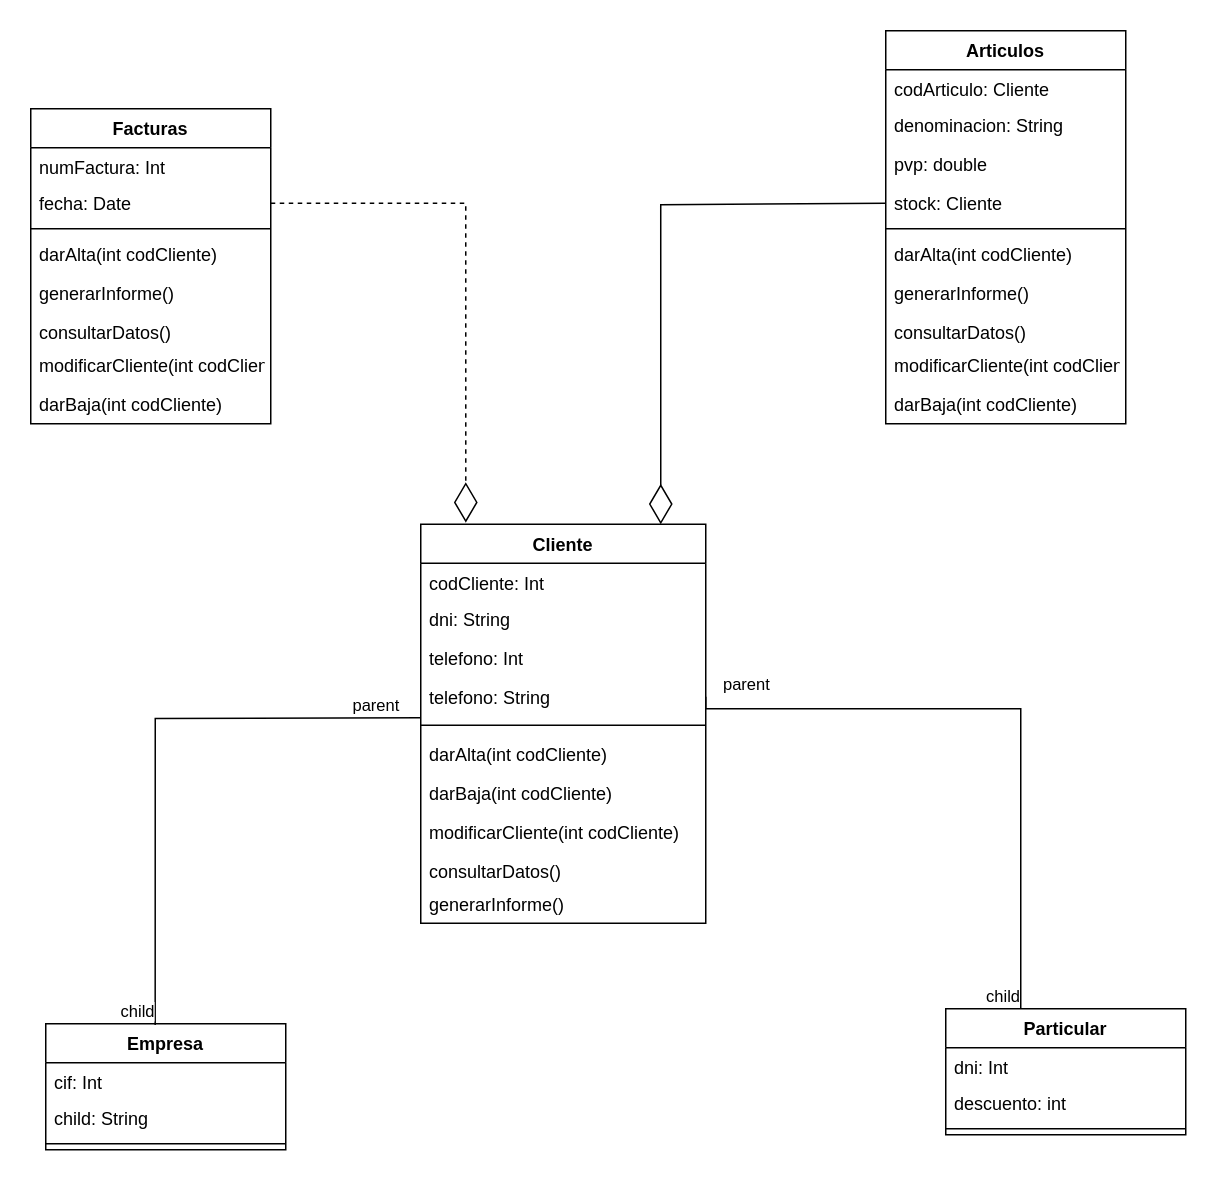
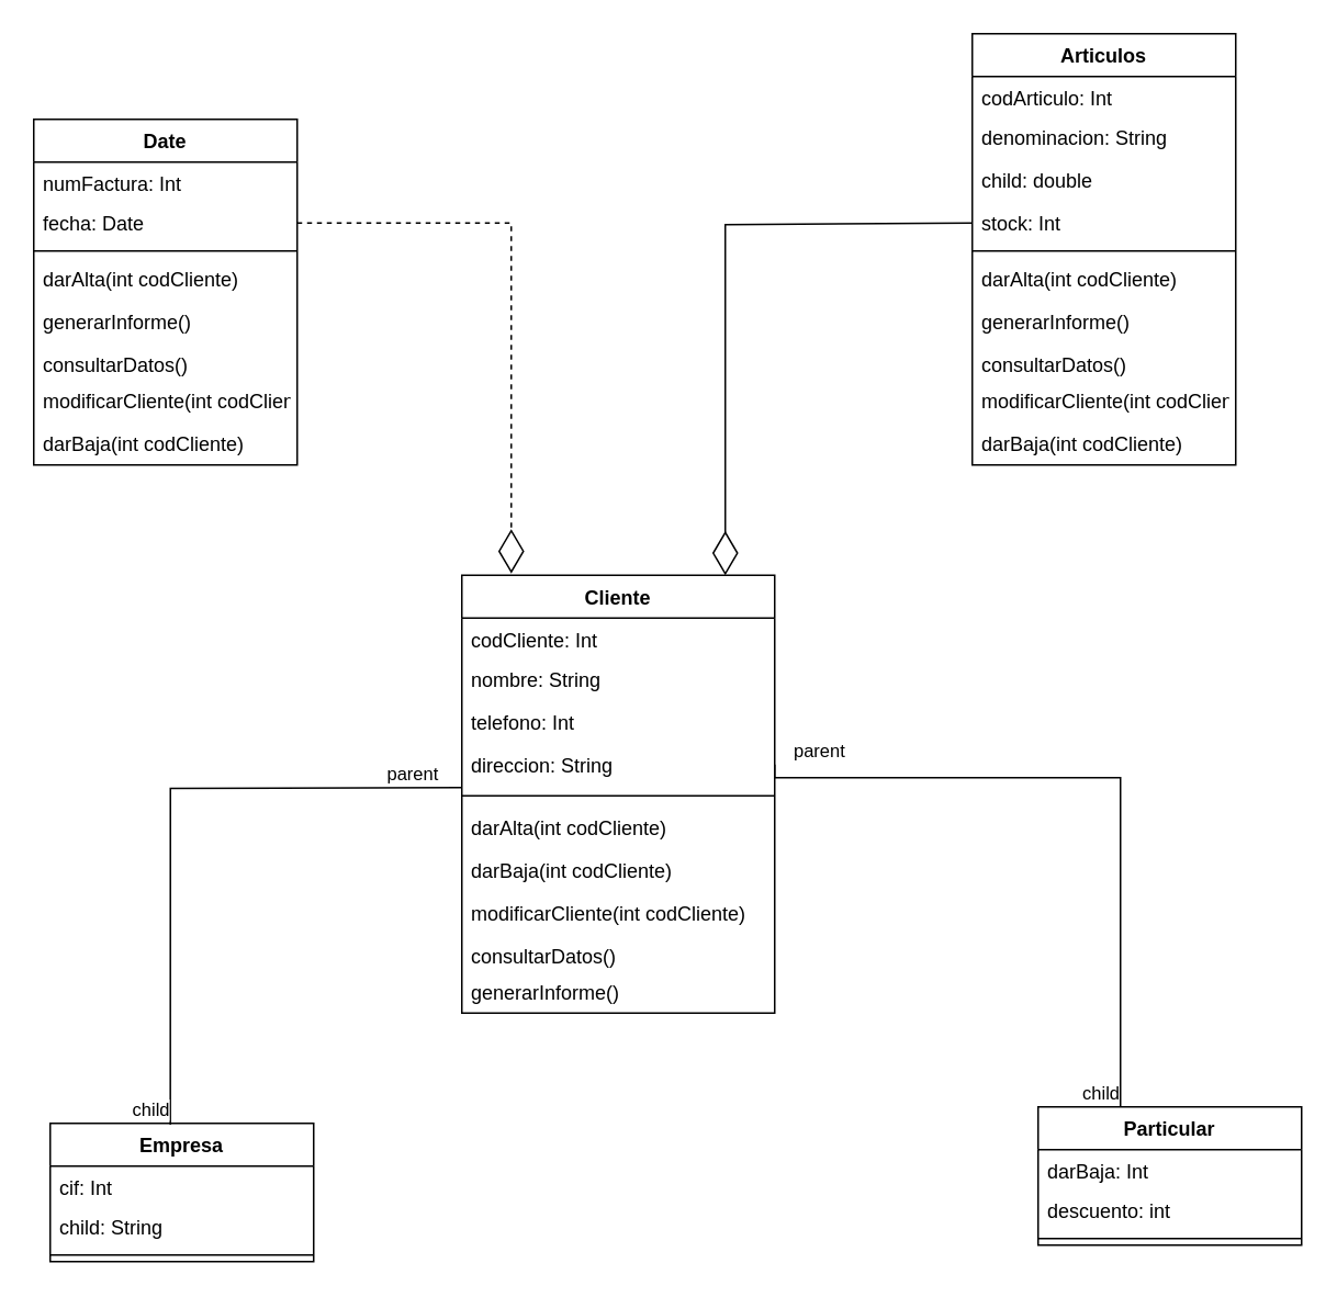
  <mxCell id="0" />
  <mxCell id="1" parent="0" />
- <mxCell id="2" value="Facturas" style="swimlane;fontStyle=1;align=center;verticalAlign=top;childLayout=stackLayout;horizontal=1;startSize=26;horizontalStack=0;resizeParent=1;resizeParentMax=0;resizeLast=0;collapsible=1;marginBottom=0;" parent="1" vertex="1"><mxGeometry x="20" y="72" width="160" height="210" as="geometry" /></mxCell>
+ <mxCell id="2" value="Date" style="swimlane;fontStyle=1;align=center;verticalAlign=top;childLayout=stackLayout;horizontal=1;startSize=26;horizontalStack=0;resizeParent=1;resizeParentMax=0;resizeLast=0;collapsible=1;marginBottom=0;" parent="1" vertex="1"><mxGeometry x="20" y="72" width="160" height="210" as="geometry" /></mxCell>
  <mxCell id="3" value="numFactura: Int" style="text;strokeColor=none;fillColor=none;align=left;verticalAlign=top;spacingLeft=4;spacingRight=4;overflow=hidden;rotatable=0;points=[[0,0.5],[1,0.5]];portConstraint=eastwest;" parent="2" vertex="1"><mxGeometry y="26" width="160" height="24" as="geometry" /></mxCell>
  <mxCell id="4" value="fecha: Date" style="text;strokeColor=none;fillColor=none;align=left;verticalAlign=top;spacingLeft=4;spacingRight=4;overflow=hidden;rotatable=0;points=[[0,0.5],[1,0.5]];portConstraint=eastwest;" parent="2" vertex="1"><mxGeometry y="50" width="160" height="26" as="geometry" /></mxCell>
  <mxCell id="5" value="" style="line;strokeWidth=1;fillColor=none;align=left;verticalAlign=middle;spacingTop=-1;spacingLeft=3;spacingRight=3;rotatable=0;labelPosition=right;points=[];portConstraint=eastwest;strokeColor=inherit;" parent="2" vertex="1"><mxGeometry y="76" width="160" height="8" as="geometry" /></mxCell>
  <mxCell id="6" value="darAlta(int codCliente)" style="text;strokeColor=none;fillColor=none;align=left;verticalAlign=top;spacingLeft=4;spacingRight=4;overflow=hidden;rotatable=0;points=[[0,0.5],[1,0.5]];portConstraint=eastwest;" parent="2" vertex="1"><mxGeometry y="84" width="160" height="26" as="geometry" /></mxCell>
  <mxCell id="7" value="generarInforme()" style="text;strokeColor=none;fillColor=none;align=left;verticalAlign=top;spacingLeft=4;spacingRight=4;overflow=hidden;rotatable=0;points=[[0,0.5],[1,0.5]];portConstraint=eastwest;" parent="2" vertex="1"><mxGeometry y="110" width="160" height="26" as="geometry" /></mxCell>
  <mxCell id="8" value="consultarDatos()" style="text;strokeColor=none;fillColor=none;align=left;verticalAlign=top;spacingLeft=4;spacingRight=4;overflow=hidden;rotatable=0;points=[[0,0.5],[1,0.5]];portConstraint=eastwest;" parent="2" vertex="1"><mxGeometry y="136" width="160" height="22" as="geometry" /></mxCell>
  <mxCell id="9" value="modificarCliente(int codCliente)" style="text;strokeColor=none;fillColor=none;align=left;verticalAlign=top;spacingLeft=4;spacingRight=4;overflow=hidden;rotatable=0;points=[[0,0.5],[1,0.5]];portConstraint=eastwest;" parent="2" vertex="1"><mxGeometry y="158" width="160" height="26" as="geometry" /></mxCell>
  <mxCell id="10" value="darBaja(int codCliente)" style="text;strokeColor=none;fillColor=none;align=left;verticalAlign=top;spacingLeft=4;spacingRight=4;overflow=hidden;rotatable=0;points=[[0,0.5],[1,0.5]];portConstraint=eastwest;" parent="2" vertex="1"><mxGeometry y="184" width="160" height="26" as="geometry" /></mxCell>
  <mxCell id="11" value="Articulos" style="swimlane;fontStyle=1;align=center;verticalAlign=top;childLayout=stackLayout;horizontal=1;startSize=26;horizontalStack=0;resizeParent=1;resizeParentMax=0;resizeLast=0;collapsible=1;marginBottom=0;" parent="1" vertex="1"><mxGeometry x="590" y="20" width="160" height="262" as="geometry" /></mxCell>
- <mxCell id="12" value="codArticulo: Cliente" style="text;strokeColor=none;fillColor=none;align=left;verticalAlign=top;spacingLeft=4;spacingRight=4;overflow=hidden;rotatable=0;points=[[0,0.5],[1,0.5]];portConstraint=eastwest;" parent="11" vertex="1"><mxGeometry y="26" width="160" height="24" as="geometry" /></mxCell>
+ <mxCell id="12" value="codArticulo: Int" style="text;strokeColor=none;fillColor=none;align=left;verticalAlign=top;spacingLeft=4;spacingRight=4;overflow=hidden;rotatable=0;points=[[0,0.5],[1,0.5]];portConstraint=eastwest;" parent="11" vertex="1"><mxGeometry y="26" width="160" height="24" as="geometry" /></mxCell>
  <mxCell id="13" value="denominacion: String" style="text;strokeColor=none;fillColor=none;align=left;verticalAlign=top;spacingLeft=4;spacingRight=4;overflow=hidden;rotatable=0;points=[[0,0.5],[1,0.5]];portConstraint=eastwest;" parent="11" vertex="1"><mxGeometry y="50" width="160" height="26" as="geometry" /></mxCell>
- <mxCell id="14" value="pvp: double" style="text;strokeColor=none;fillColor=none;align=left;verticalAlign=top;spacingLeft=4;spacingRight=4;overflow=hidden;rotatable=0;points=[[0,0.5],[1,0.5]];portConstraint=eastwest;" parent="11" vertex="1"><mxGeometry y="76" width="160" height="26" as="geometry" /></mxCell>
- <mxCell id="15" value="stock: Cliente" style="text;strokeColor=none;fillColor=none;align=left;verticalAlign=top;spacingLeft=4;spacingRight=4;overflow=hidden;rotatable=0;points=[[0,0.5],[1,0.5]];portConstraint=eastwest;" parent="11" vertex="1"><mxGeometry y="102" width="160" height="26" as="geometry" /></mxCell>
+ <mxCell id="14" value="child: double" style="text;strokeColor=none;fillColor=none;align=left;verticalAlign=top;spacingLeft=4;spacingRight=4;overflow=hidden;rotatable=0;points=[[0,0.5],[1,0.5]];portConstraint=eastwest;" parent="11" vertex="1"><mxGeometry y="76" width="160" height="26" as="geometry" /></mxCell>
+ <mxCell id="15" value="stock: Int" style="text;strokeColor=none;fillColor=none;align=left;verticalAlign=top;spacingLeft=4;spacingRight=4;overflow=hidden;rotatable=0;points=[[0,0.5],[1,0.5]];portConstraint=eastwest;" parent="11" vertex="1"><mxGeometry y="102" width="160" height="26" as="geometry" /></mxCell>
  <mxCell id="16" value="" style="line;strokeWidth=1;fillColor=none;align=left;verticalAlign=middle;spacingTop=-1;spacingLeft=3;spacingRight=3;rotatable=0;labelPosition=right;points=[];portConstraint=eastwest;strokeColor=inherit;" parent="11" vertex="1"><mxGeometry y="128" width="160" height="8" as="geometry" /></mxCell>
  <mxCell id="17" value="darAlta(int codCliente)" style="text;strokeColor=none;fillColor=none;align=left;verticalAlign=top;spacingLeft=4;spacingRight=4;overflow=hidden;rotatable=0;points=[[0,0.5],[1,0.5]];portConstraint=eastwest;" parent="11" vertex="1"><mxGeometry y="136" width="160" height="26" as="geometry" /></mxCell>
  <mxCell id="18" value="generarInforme()" style="text;strokeColor=none;fillColor=none;align=left;verticalAlign=top;spacingLeft=4;spacingRight=4;overflow=hidden;rotatable=0;points=[[0,0.5],[1,0.5]];portConstraint=eastwest;" parent="11" vertex="1"><mxGeometry y="162" width="160" height="26" as="geometry" /></mxCell>
  <mxCell id="19" value="consultarDatos()" style="text;strokeColor=none;fillColor=none;align=left;verticalAlign=top;spacingLeft=4;spacingRight=4;overflow=hidden;rotatable=0;points=[[0,0.5],[1,0.5]];portConstraint=eastwest;" parent="11" vertex="1"><mxGeometry y="188" width="160" height="22" as="geometry" /></mxCell>
  <mxCell id="20" value="modificarCliente(int codCliente)" style="text;strokeColor=none;fillColor=none;align=left;verticalAlign=top;spacingLeft=4;spacingRight=4;overflow=hidden;rotatable=0;points=[[0,0.5],[1,0.5]];portConstraint=eastwest;" parent="11" vertex="1"><mxGeometry y="210" width="160" height="26" as="geometry" /></mxCell>
  <mxCell id="21" value="darBaja(int codCliente)" style="text;strokeColor=none;fillColor=none;align=left;verticalAlign=top;spacingLeft=4;spacingRight=4;overflow=hidden;rotatable=0;points=[[0,0.5],[1,0.5]];portConstraint=eastwest;" parent="11" vertex="1"><mxGeometry y="236" width="160" height="26" as="geometry" /></mxCell>
  <mxCell id="22" value="Cliente" style="swimlane;fontStyle=1;align=center;verticalAlign=top;childLayout=stackLayout;horizontal=1;startSize=26;horizontalStack=0;resizeParent=1;resizeParentMax=0;resizeLast=0;collapsible=1;marginBottom=0;" parent="1" vertex="1"><mxGeometry x="280" y="349" width="190" height="266" as="geometry" /></mxCell>
  <mxCell id="23" value="codCliente: Int" style="text;strokeColor=none;fillColor=none;align=left;verticalAlign=top;spacingLeft=4;spacingRight=4;overflow=hidden;rotatable=0;points=[[0,0.5],[1,0.5]];portConstraint=eastwest;" parent="22" vertex="1"><mxGeometry y="26" width="190" height="24" as="geometry" /></mxCell>
- <mxCell id="24" value="dni: String" style="text;strokeColor=none;fillColor=none;align=left;verticalAlign=top;spacingLeft=4;spacingRight=4;overflow=hidden;rotatable=0;points=[[0,0.5],[1,0.5]];portConstraint=eastwest;" parent="22" vertex="1"><mxGeometry y="50" width="190" height="26" as="geometry" /></mxCell>
+ <mxCell id="24" value="nombre: String" style="text;strokeColor=none;fillColor=none;align=left;verticalAlign=top;spacingLeft=4;spacingRight=4;overflow=hidden;rotatable=0;points=[[0,0.5],[1,0.5]];portConstraint=eastwest;" parent="22" vertex="1"><mxGeometry y="50" width="190" height="26" as="geometry" /></mxCell>
  <mxCell id="25" value="telefono: Int" style="text;strokeColor=none;fillColor=none;align=left;verticalAlign=top;spacingLeft=4;spacingRight=4;overflow=hidden;rotatable=0;points=[[0,0.5],[1,0.5]];portConstraint=eastwest;" parent="22" vertex="1"><mxGeometry y="76" width="190" height="26" as="geometry" /></mxCell>
- <mxCell id="26" value="telefono: String" style="text;strokeColor=none;fillColor=none;align=left;verticalAlign=top;spacingLeft=4;spacingRight=4;overflow=hidden;rotatable=0;points=[[0,0.5],[1,0.5]];portConstraint=eastwest;" parent="22" vertex="1"><mxGeometry y="102" width="190" height="26" as="geometry" /></mxCell>
+ <mxCell id="26" value="direccion: String" style="text;strokeColor=none;fillColor=none;align=left;verticalAlign=top;spacingLeft=4;spacingRight=4;overflow=hidden;rotatable=0;points=[[0,0.5],[1,0.5]];portConstraint=eastwest;" parent="22" vertex="1"><mxGeometry y="102" width="190" height="26" as="geometry" /></mxCell>
  <mxCell id="27" value="" style="line;strokeWidth=1;fillColor=none;align=left;verticalAlign=middle;spacingTop=-1;spacingLeft=3;spacingRight=3;rotatable=0;labelPosition=right;points=[];portConstraint=eastwest;strokeColor=inherit;" parent="22" vertex="1"><mxGeometry y="128" width="190" height="12" as="geometry" /></mxCell>
  <mxCell id="28" value="darAlta(int codCliente)" style="text;strokeColor=none;fillColor=none;align=left;verticalAlign=top;spacingLeft=4;spacingRight=4;overflow=hidden;rotatable=0;points=[[0,0.5],[1,0.5]];portConstraint=eastwest;" parent="22" vertex="1"><mxGeometry y="140" width="190" height="26" as="geometry" /></mxCell>
  <mxCell id="29" value="darBaja(int codCliente)" style="text;strokeColor=none;fillColor=none;align=left;verticalAlign=top;spacingLeft=4;spacingRight=4;overflow=hidden;rotatable=0;points=[[0,0.5],[1,0.5]];portConstraint=eastwest;" parent="22" vertex="1"><mxGeometry y="166" width="190" height="26" as="geometry" /></mxCell>
  <mxCell id="30" value="modificarCliente(int codCliente)" style="text;strokeColor=none;fillColor=none;align=left;verticalAlign=top;spacingLeft=4;spacingRight=4;overflow=hidden;rotatable=0;points=[[0,0.5],[1,0.5]];portConstraint=eastwest;" parent="22" vertex="1"><mxGeometry y="192" width="190" height="26" as="geometry" /></mxCell>
  <mxCell id="31" value="consultarDatos()" style="text;strokeColor=none;fillColor=none;align=left;verticalAlign=top;spacingLeft=4;spacingRight=4;overflow=hidden;rotatable=0;points=[[0,0.5],[1,0.5]];portConstraint=eastwest;" parent="22" vertex="1"><mxGeometry y="218" width="190" height="22" as="geometry" /></mxCell>
  <mxCell id="32" value="generarInforme()" style="text;strokeColor=none;fillColor=none;align=left;verticalAlign=top;spacingLeft=4;spacingRight=4;overflow=hidden;rotatable=0;points=[[0,0.5],[1,0.5]];portConstraint=eastwest;" parent="22" vertex="1"><mxGeometry y="240" width="190" height="26" as="geometry" /></mxCell>
  <mxCell id="33" value="Particular" style="swimlane;fontStyle=1;align=center;verticalAlign=top;childLayout=stackLayout;horizontal=1;startSize=26;horizontalStack=0;resizeParent=1;resizeParentMax=0;resizeLast=0;collapsible=1;marginBottom=0;" parent="1" vertex="1"><mxGeometry x="630" y="672" width="160" height="84" as="geometry" /></mxCell>
- <mxCell id="34" value="dni: Int" style="text;strokeColor=none;fillColor=none;align=left;verticalAlign=top;spacingLeft=4;spacingRight=4;overflow=hidden;rotatable=0;points=[[0,0.5],[1,0.5]];portConstraint=eastwest;" parent="33" vertex="1"><mxGeometry y="26" width="160" height="24" as="geometry" /></mxCell>
+ <mxCell id="34" value="darBaja: Int" style="text;strokeColor=none;fillColor=none;align=left;verticalAlign=top;spacingLeft=4;spacingRight=4;overflow=hidden;rotatable=0;points=[[0,0.5],[1,0.5]];portConstraint=eastwest;" parent="33" vertex="1"><mxGeometry y="26" width="160" height="24" as="geometry" /></mxCell>
  <mxCell id="35" value="descuento: int" style="text;strokeColor=none;fillColor=none;align=left;verticalAlign=top;spacingLeft=4;spacingRight=4;overflow=hidden;rotatable=0;points=[[0,0.5],[1,0.5]];portConstraint=eastwest;" parent="33" vertex="1"><mxGeometry y="50" width="160" height="26" as="geometry" /></mxCell>
  <mxCell id="36" value="" style="line;strokeWidth=1;fillColor=none;align=left;verticalAlign=middle;spacingTop=-1;spacingLeft=3;spacingRight=3;rotatable=0;labelPosition=right;points=[];portConstraint=eastwest;strokeColor=inherit;" parent="33" vertex="1"><mxGeometry y="76" width="160" height="8" as="geometry" /></mxCell>
  <mxCell id="37" value="Empresa" style="swimlane;fontStyle=1;align=center;verticalAlign=top;childLayout=stackLayout;horizontal=1;startSize=26;horizontalStack=0;resizeParent=1;resizeParentMax=0;resizeLast=0;collapsible=1;marginBottom=0;" parent="1" vertex="1"><mxGeometry x="30" y="682" width="160" height="84" as="geometry" /></mxCell>
  <mxCell id="38" value="cif: Int" style="text;strokeColor=none;fillColor=none;align=left;verticalAlign=top;spacingLeft=4;spacingRight=4;overflow=hidden;rotatable=0;points=[[0,0.5],[1,0.5]];portConstraint=eastwest;" parent="37" vertex="1"><mxGeometry y="26" width="160" height="24" as="geometry" /></mxCell>
  <mxCell id="39" value="child: String" style="text;strokeColor=none;fillColor=none;align=left;verticalAlign=top;spacingLeft=4;spacingRight=4;overflow=hidden;rotatable=0;points=[[0,0.5],[1,0.5]];portConstraint=eastwest;" parent="37" vertex="1"><mxGeometry y="50" width="160" height="26" as="geometry" /></mxCell>
  <mxCell id="40" value="" style="line;strokeWidth=1;fillColor=none;align=left;verticalAlign=middle;spacingTop=-1;spacingLeft=3;spacingRight=3;rotatable=0;labelPosition=right;points=[];portConstraint=eastwest;strokeColor=inherit;" parent="37" vertex="1"><mxGeometry y="76" width="160" height="8" as="geometry" /></mxCell>
  <mxCell id="41" value="" style="endArrow=none;html=1;edgeStyle=orthogonalEdgeStyle;rounded=0;exitX=-0.005;exitY=-0.115;exitDx=0;exitDy=0;exitPerimeter=0;entryX=0.456;entryY=0.009;entryDx=0;entryDy=0;entryPerimeter=0;" parent="1" target="37" edge="1"><mxGeometry relative="1" as="geometry"><mxPoint x="280" y="477.99" as="sourcePoint" /><mxPoint x="102.95" y="672" as="targetPoint" /></mxGeometry></mxCell>
  <mxCell id="42" value="parent" style="edgeLabel;resizable=0;html=1;align=left;verticalAlign=bottom;" parent="41" connectable="0" vertex="1"><mxGeometry x="-1" relative="1" as="geometry"><mxPoint x="-47" as="offset" /></mxGeometry></mxCell>
  <mxCell id="43" value="child" style="edgeLabel;resizable=0;html=1;align=right;verticalAlign=bottom;" parent="41" connectable="0" vertex="1"><mxGeometry x="1" relative="1" as="geometry" /></mxCell>
  <mxCell id="44" value="" style="endArrow=none;html=1;edgeStyle=orthogonalEdgeStyle;rounded=0;exitX=1;exitY=0.5;exitDx=0;exitDy=0;entryX=0.456;entryY=0.009;entryDx=0;entryDy=0;entryPerimeter=0;" parent="1" source="26" edge="1"><mxGeometry relative="1" as="geometry"><mxPoint x="857.04" y="467" as="sourcePoint" /><mxPoint x="680" y="672" as="targetPoint" /><Array as="points"><mxPoint x="470" y="472" /><mxPoint x="680" y="472" /></Array></mxGeometry></mxCell>
  <mxCell id="45" value="parent" style="edgeLabel;resizable=0;html=1;align=left;verticalAlign=bottom;" parent="44" connectable="0" vertex="1"><mxGeometry x="-1" relative="1" as="geometry"><mxPoint x="10" as="offset" /></mxGeometry></mxCell>
  <mxCell id="46" value="child" style="edgeLabel;resizable=0;html=1;align=right;verticalAlign=bottom;" parent="44" connectable="0" vertex="1"><mxGeometry x="1" relative="1" as="geometry" /></mxCell>
  <mxCell id="47" value="" style="endArrow=diamondThin;endFill=0;endSize=24;html=1;rounded=0;exitX=1;exitY=0.5;exitDx=0;exitDy=0;entryX=0.158;entryY=-0.004;entryDx=0;entryDy=0;entryPerimeter=0;dashed=1;" parent="1" source="4" target="22" edge="1"><mxGeometry width="160" relative="1" as="geometry"><mxPoint x="330" y="222" as="sourcePoint" /><mxPoint x="490" y="222" as="targetPoint" /><Array as="points"><mxPoint x="310" y="135" /></Array></mxGeometry></mxCell>
  <mxCell id="48" value="" style="endArrow=diamondThin;endFill=0;endSize=24;html=1;rounded=0;entryX=0.158;entryY=-0.004;entryDx=0;entryDy=0;entryPerimeter=0;exitX=0;exitY=0.5;exitDx=0;exitDy=0;" parent="1" source="15" edge="1"><mxGeometry width="160" relative="1" as="geometry"><mxPoint x="580" y="136" as="sourcePoint" /><mxPoint x="440.01" y="348.996" as="targetPoint" /><Array as="points"><mxPoint x="439.99" y="136.06" /></Array></mxGeometry></mxCell>
